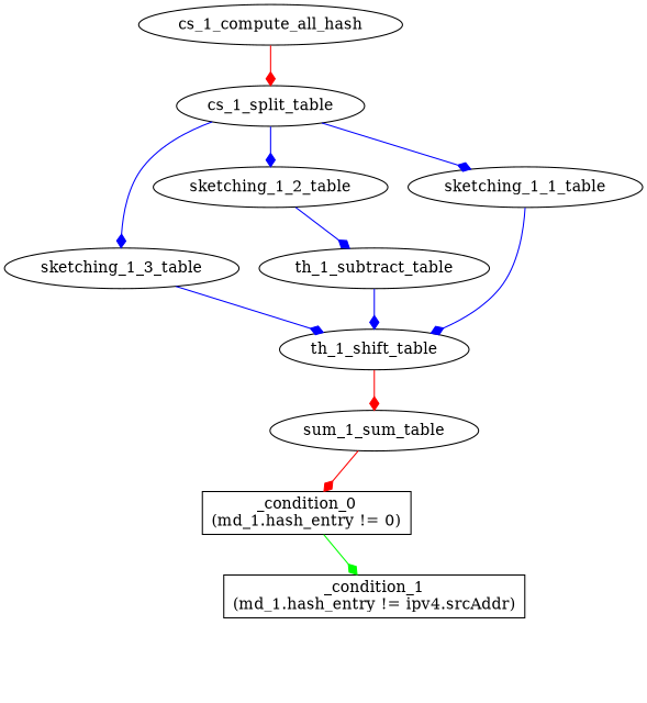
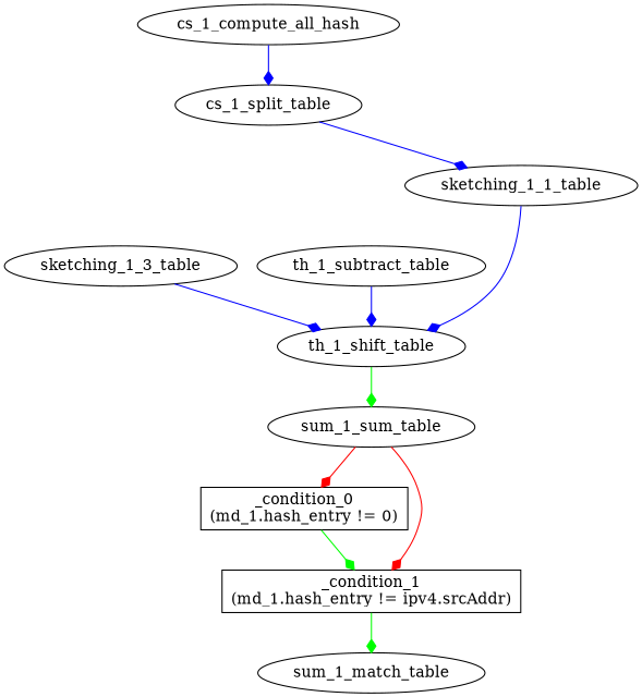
  digraph {
    fontname="DejaVu Serif"
    node [fontname="DejaVu Serif"]
    edge [arrowhead=diamond color=blue fontname="DejaVu Serif"]
    n1 [label="_condition_0\n(md_1.hash_entry != 0)" shape=box]
    n2 [label="_condition_1\n(md_1.hash_entry != ipv4.srcAddr)" shape=box]
+   sum_1_match_table
    sketching_1_3_table
    th_1_shift_table
    th_1_subtract_table
    sum_1_sum_table
-   sketching_1_2_table
    cs_1_split_table
    sketching_1_1_table
    cs_1_compute_all_hash
    n1 -> n2 [color=green]
+   n2 -> sum_1_match_table [color=green]
    sketching_1_3_table -> th_1_shift_table
-   th_1_shift_table -> sum_1_sum_table [color=red]
+   th_1_shift_table -> sum_1_sum_table [color=green]
    th_1_subtract_table -> th_1_shift_table
    sum_1_sum_table -> n1 [color=red]
-   sketching_1_2_table -> th_1_subtract_table
-   cs_1_split_table -> sketching_1_3_table
-   cs_1_split_table -> sketching_1_2_table
+   sum_1_sum_table -> n2 [color=red]
    cs_1_split_table -> sketching_1_1_table
    sketching_1_1_table -> th_1_shift_table
-   cs_1_compute_all_hash -> cs_1_split_table [color=red]
+   cs_1_compute_all_hash -> cs_1_split_table
  }
